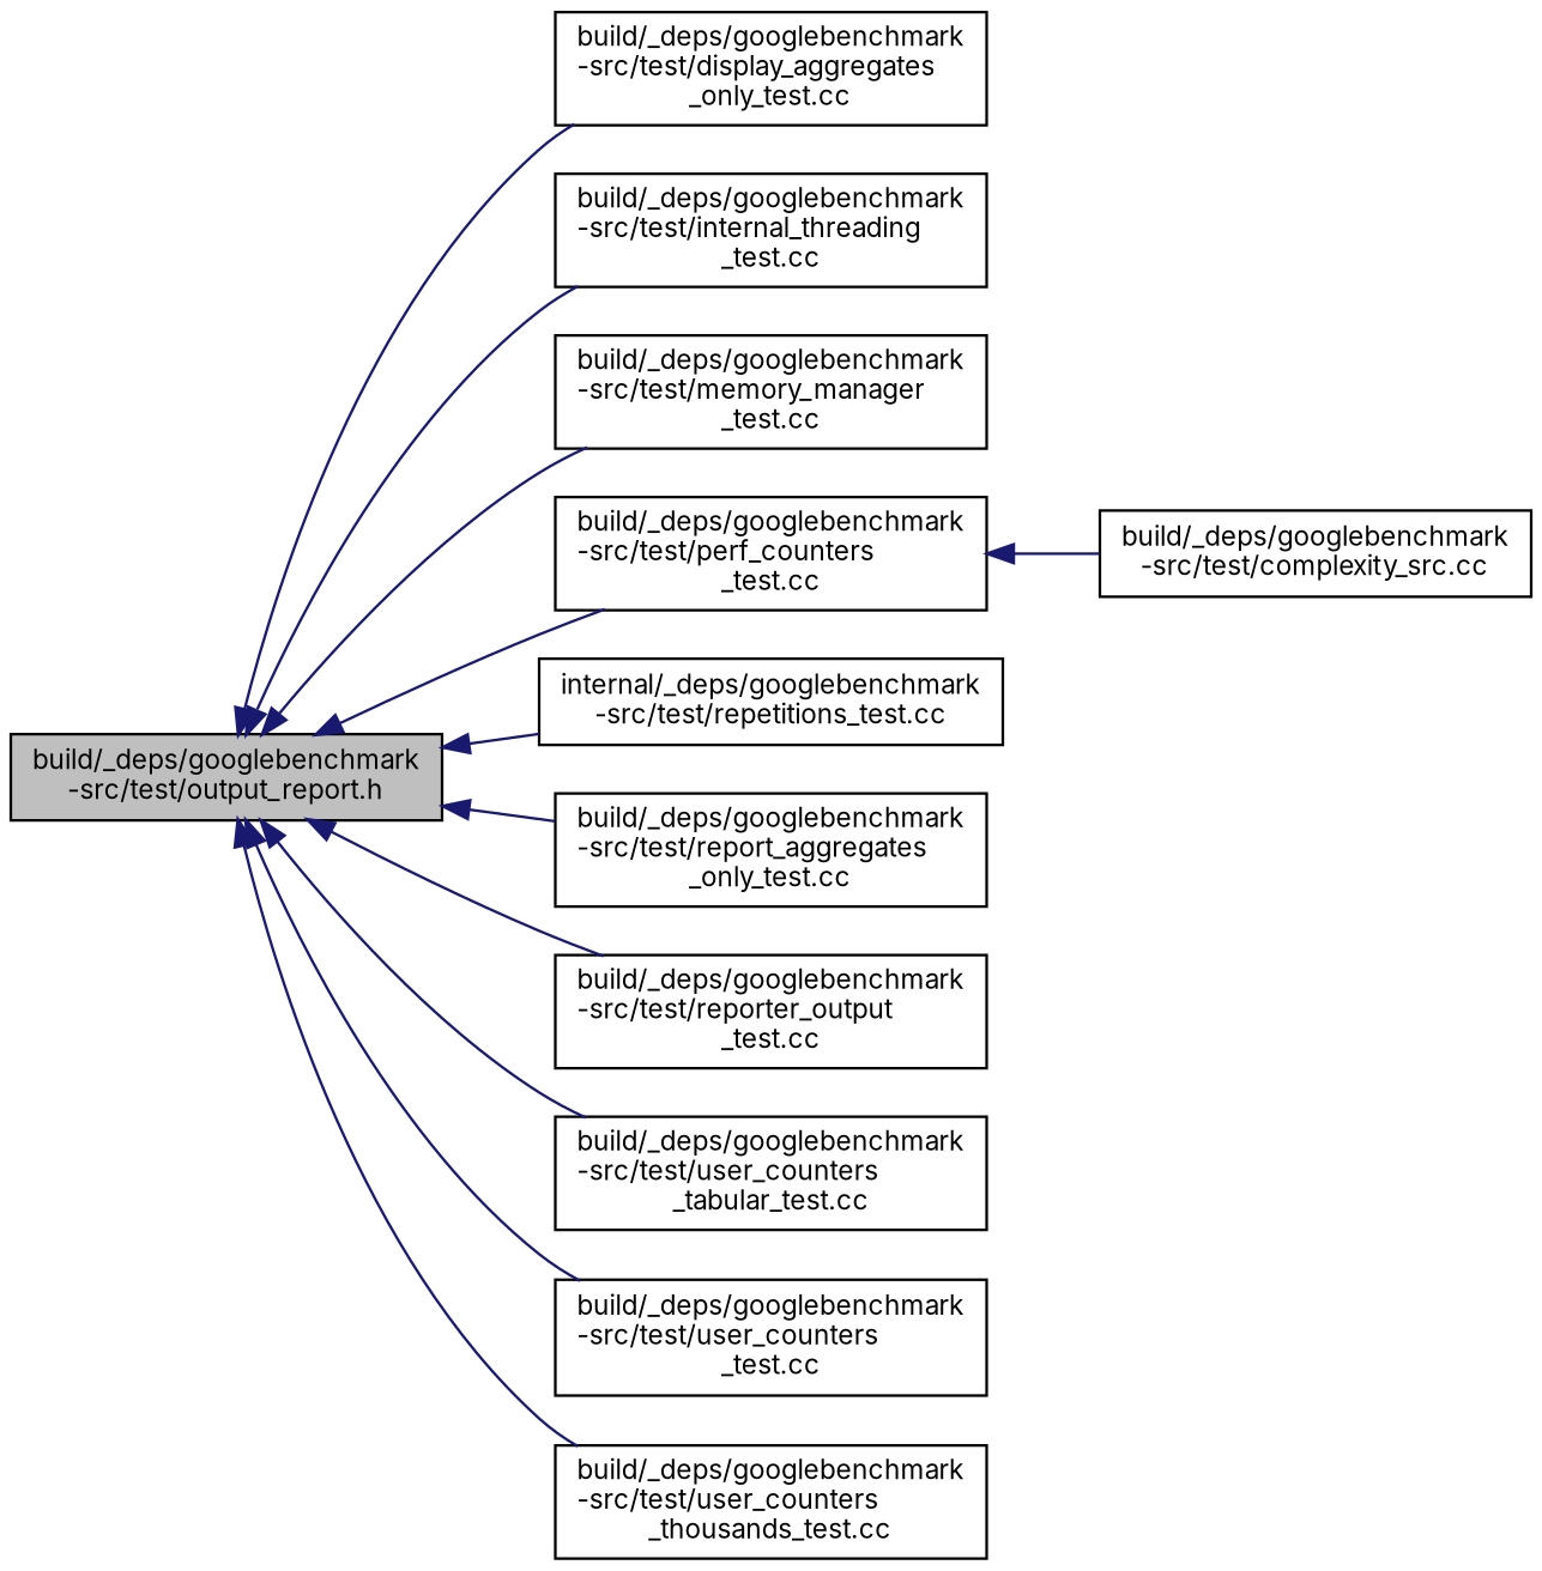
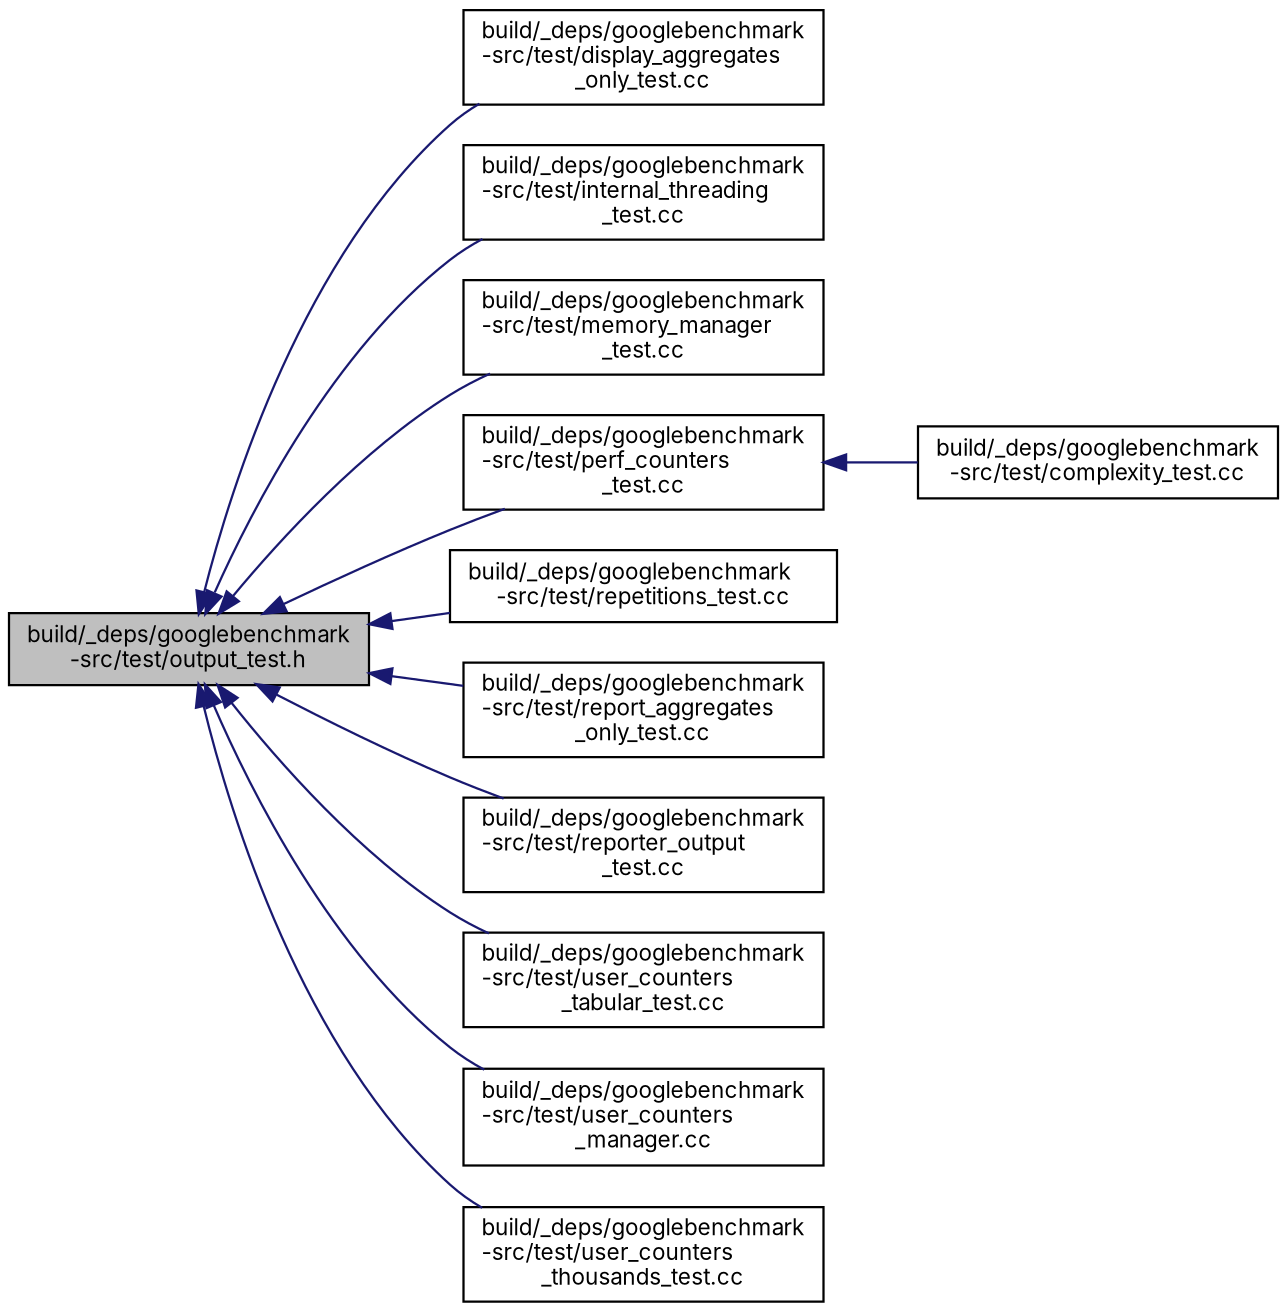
  digraph {
    fontname=Inter
    rankdir=LR
    node [color=black fillcolor=white fontname=Inter fontsize=10 shape=record style=filled]
    edge [color=midnightblue dir=back fontname=Inter fontsize=10 labelfontname=Helvetica labelfontsize=10 style=solid]
-   n1 [fillcolor=grey75 fontcolor=black height=0.2 label="build/_deps/googlebenchmark\l-src/test/output_report.h" width=0.4]
+   n1 [fillcolor=grey75 fontcolor=black height=0.2 label="build/_deps/googlebenchmark\l-src/test/output_test.h" width=0.4]
    n2 [height=0.2 label="build/_deps/googlebenchmark\l-src/test/display_aggregates\l_only_test.cc" width=0.4]
    n3 [height=0.2 label="build/_deps/googlebenchmark\l-src/test/internal_threading\l_test.cc" width=0.4]
    n4 [height=0.2 label="build/_deps/googlebenchmark\l-src/test/memory_manager\l_test.cc" width=0.4]
    n5 [height=0.2 label="build/_deps/googlebenchmark\l-src/test/perf_counters\l_test.cc" width=0.4]
-   n6 [height=0.2 label="internal/_deps/googlebenchmark\l-src/test/repetitions_test.cc" width=0.4]
+   n6 [height=0.2 label="build/_deps/googlebenchmark\l-src/test/repetitions_test.cc" width=0.4]
    n7 [height=0.2 label="build/_deps/googlebenchmark\l-src/test/report_aggregates\l_only_test.cc" width=0.4]
    n8 [height=0.2 label="build/_deps/googlebenchmark\l-src/test/reporter_output\l_test.cc" width=0.4]
    n9 [height=0.2 label="build/_deps/googlebenchmark\l-src/test/user_counters\l_tabular_test.cc" width=0.4]
-   n10 [height=0.2 label="build/_deps/googlebenchmark\l-src/test/user_counters\l_test.cc" width=0.4]
+   n10 [height=0.2 label="build/_deps/googlebenchmark\l-src/test/user_counters\l_manager.cc" width=0.4]
    n11 [height=0.2 label="build/_deps/googlebenchmark\l-src/test/user_counters\l_thousands_test.cc" width=0.4]
-   n12 [height=0.2 label="build/_deps/googlebenchmark\l-src/test/complexity_src.cc" width=0.4]
+   n12 [height=0.2 label="build/_deps/googlebenchmark\l-src/test/complexity_test.cc" width=0.4]
    n1 -> n2
    n1 -> n3
    n1 -> n4
    n1 -> n5
    n1 -> n6
    n1 -> n7
    n1 -> n8
    n1 -> n9
    n1 -> n10
    n1 -> n11
    n5 -> n12
  }
